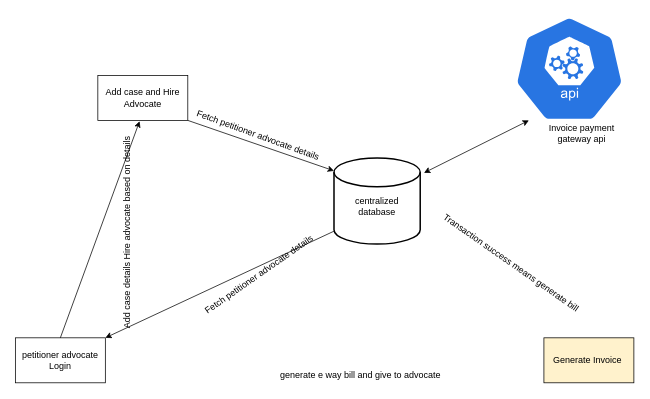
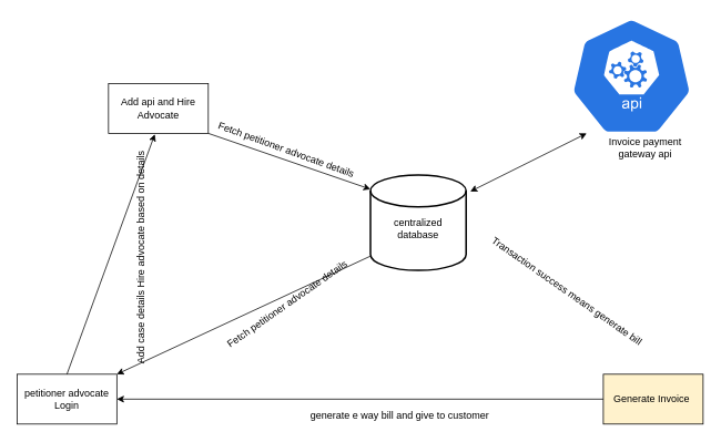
  <mxCell id="0" />
  <mxCell id="1" parent="0" />
  <mxCell id="2" value="petitioner advocate&lt;br&gt;Login" style="rounded=0;whiteSpace=wrap;html=1;" vertex="1" parent="1"><mxGeometry x="20" y="450" width="120" height="60" as="geometry" /></mxCell>
  <mxCell id="3" value="&lt;br&gt;centralized &lt;br&gt;database" style="strokeWidth=2;html=1;shape=mxgraph.flowchart.database;whiteSpace=wrap;" vertex="1" parent="1"><mxGeometry x="445" y="210" width="115" height="115" as="geometry" /></mxCell>
  <mxCell id="4" value="" style="endArrow=classic;html=1;entryX=1;entryY=0;entryDx=0;entryDy=0;exitX=0;exitY=0.85;exitDx=0;exitDy=0;exitPerimeter=0;" edge="1" parent="1" source="3" target="2"><mxGeometry width="50" height="50" relative="1" as="geometry"><mxPoint x="495" y="310" as="sourcePoint" /><mxPoint x="545" y="260" as="targetPoint" /></mxGeometry></mxCell>
  <mxCell id="5" value="Fetch&amp;nbsp;petitioner advocate details" style="text;html=1;align=center;verticalAlign=middle;resizable=0;points=[];autosize=1;rotation=-35;" vertex="1" parent="1"><mxGeometry x="250" y="356" width="190" height="20" as="geometry" /></mxCell>
- <mxCell id="6" value="Add case and Hire Advocate" style="rounded=0;whiteSpace=wrap;html=1;" vertex="1" parent="1"><mxGeometry x="130" y="100" width="120" height="60" as="geometry" /></mxCell>
+ <mxCell id="6" value="Add api and Hire Advocate" style="rounded=0;whiteSpace=wrap;html=1;" vertex="1" parent="1"><mxGeometry x="130" y="100" width="120" height="60" as="geometry" /></mxCell>
  <mxCell id="7" value="" style="endArrow=classic;html=1;exitX=0.5;exitY=0;exitDx=0;exitDy=0;entryX=0.464;entryY=1.018;entryDx=0;entryDy=0;entryPerimeter=0;" edge="1" parent="1" source="2" target="6"><mxGeometry width="50" height="50" relative="1" as="geometry"><mxPoint x="375" y="340" as="sourcePoint" /><mxPoint x="425" y="290" as="targetPoint" /></mxGeometry></mxCell>
  <mxCell id="8" value="Add case details Hire advocate based on details" style="text;html=1;align=center;verticalAlign=middle;resizable=0;points=[];autosize=1;rotation=-90;" vertex="1" parent="1"><mxGeometry x="35" y="300" width="270" height="20" as="geometry" /></mxCell>
  <mxCell id="9" value="" style="endArrow=classic;html=1;exitX=1;exitY=1;exitDx=0;exitDy=0;entryX=0;entryY=0.15;entryDx=0;entryDy=0;entryPerimeter=0;" edge="1" parent="1" source="6" target="3"><mxGeometry width="50" height="50" relative="1" as="geometry"><mxPoint x="375" y="340" as="sourcePoint" /><mxPoint x="425" y="290" as="targetPoint" /></mxGeometry></mxCell>
  <mxCell id="10" value="&lt;p style=&quot;line-height: 100%&quot;&gt;Fetch&amp;nbsp;petitioner advocate details&lt;/p&gt;" style="text;html=1;align=center;verticalAlign=middle;resizable=0;points=[];autosize=1;rotation=20;" vertex="1" parent="1"><mxGeometry x="249" y="159" width="190" height="40" as="geometry" /></mxCell>
  <mxCell id="11" value="Generate Invoice&amp;nbsp;&lt;br&gt;" style="rounded=0;whiteSpace=wrap;html=1;fillColor=#fff2cc;" vertex="1" parent="1"><mxGeometry x="725" y="450" width="120" height="60" as="geometry" /></mxCell>
- <mxCell id="13" value="&lt;span style=&quot;font-size: 12px&quot;&gt;&lt;span&gt;generate e way bill and give to advocate&lt;/span&gt;&lt;/span&gt;" style="text;html=1;align=center;verticalAlign=middle;resizable=0;points=[];autosize=1;fontStyle=0" vertex="1" parent="1"><mxGeometry x="365" y="490" width="230" height="20" as="geometry" /></mxCell>
+ <mxCell id="12" value="" style="endArrow=classic;html=1;exitX=0;exitY=0.5;exitDx=0;exitDy=0;entryX=1;entryY=0.5;entryDx=0;entryDy=0;" edge="1" parent="1" source="11" target="2"><mxGeometry width="50" height="50" relative="1" as="geometry"><mxPoint x="325" y="340" as="sourcePoint" /><mxPoint x="375" y="290" as="targetPoint" /></mxGeometry></mxCell>
+ <mxCell id="13" value="&lt;span style=&quot;font-size: 12px&quot;&gt;&lt;span&gt;generate e way bill and give to customer&lt;/span&gt;&lt;/span&gt;" style="text;html=1;align=center;verticalAlign=middle;resizable=0;points=[];autosize=1;fontStyle=0" vertex="1" parent="1"><mxGeometry x="365" y="490" width="230" height="20" as="geometry" /></mxCell>
  <mxCell id="14" value="" style="endArrow=classic;startArrow=classic;html=1;entryX=0;entryY=1;entryDx=0;entryDy=0;" edge="1" parent="1"><mxGeometry width="50" height="50" relative="1" as="geometry"><mxPoint x="565" y="230" as="sourcePoint" /><mxPoint x="705" y="160" as="targetPoint" /></mxGeometry></mxCell>
  <mxCell id="15" value="" style="html=1;dashed=0;whitespace=wrap;fillColor=#2875E2;strokeColor=#ffffff;points=[[0.005,0.63,0],[0.1,0.2,0],[0.9,0.2,0],[0.5,0,0],[0.995,0.63,0],[0.72,0.99,0],[0.5,1,0],[0.28,0.99,0]];shape=mxgraph.kubernetes.icon;prIcon=api" vertex="1" parent="1"><mxGeometry x="685" y="20" width="147.92" height="142" as="geometry" /></mxCell>
  <mxCell id="16" value="Invoice payment &lt;br&gt;gateway api" style="text;html=1;align=center;verticalAlign=middle;resizable=0;points=[];autosize=1;" vertex="1" parent="1"><mxGeometry x="715" y="162" width="120" height="30" as="geometry" /></mxCell>
  <mxCell id="17" value="Transaction success means generate bill" style="text;html=1;align=center;verticalAlign=middle;resizable=0;points=[];autosize=1;rotation=35;" vertex="1" parent="1"><mxGeometry x="566" y="340" width="230" height="20" as="geometry" /></mxCell>
